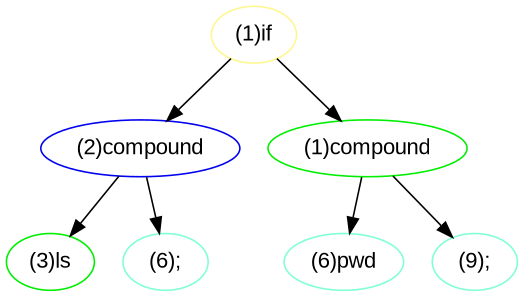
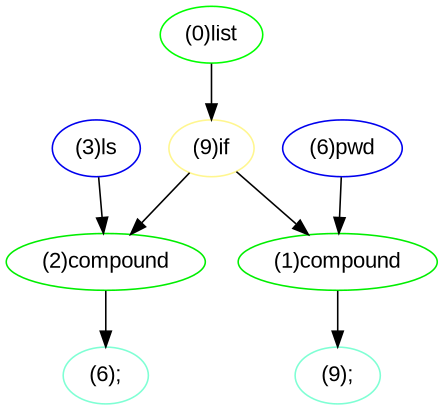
  digraph {
    fontname="Liberation Sans"
    node [color=green2 fontname="Liberation Sans"]
    edge [fontname="Liberation Sans"]
-   "(1)if" [color=khaki1]
-   "(2)compound" [color=blue2]
+   "(0)list" [color=green]
+   "(1)if" [color=khaki1 label="(9)if"]
+   "(2)compound"
    n4 [label="(1)compound"]
-   "(3)ls"
+   "(3)ls" [color=blue2]
    n6 [color=aquamarine label="(6);"]
-   "(6)pwd" [color=aquamarine]
+   "(6)pwd" [color=blue2]
    n8 [color=aquamarine label="(9);"]
+   "(0)list" -> "(1)if"
    "(1)if" -> "(2)compound"
    "(1)if" -> n4
-   "(2)compound" -> "(3)ls"
+   "(3)ls" -> "(2)compound"
    "(2)compound" -> n6
-   n4 -> "(6)pwd"
+   "(6)pwd" -> n4
    n4 -> n8
  }
